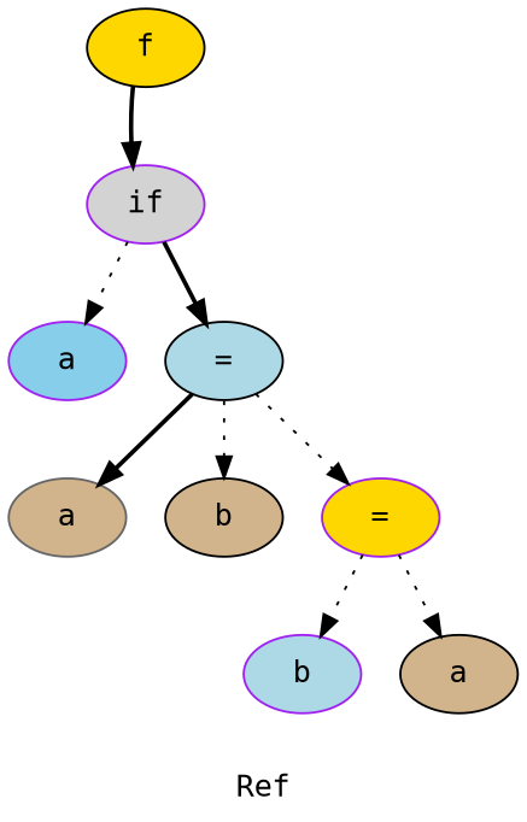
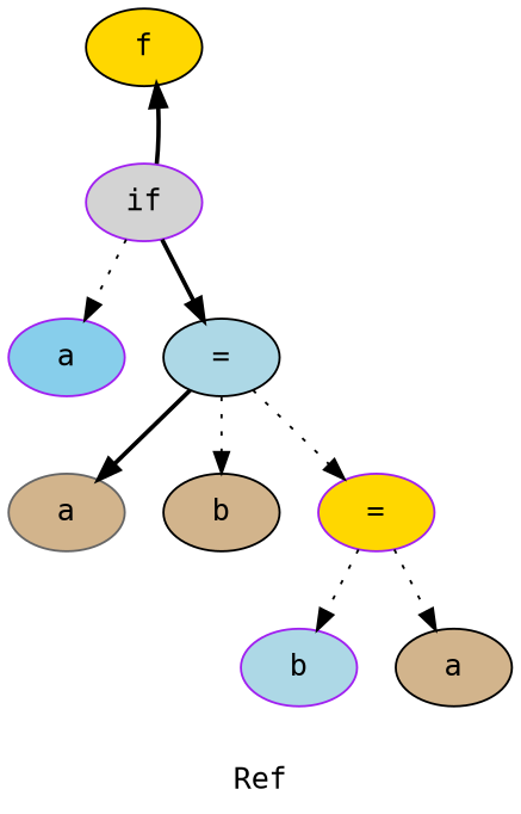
  digraph {
    label=Ref
    fontname="DejaVu Sans Mono"
    node [style=filled fillcolor=tan color=black fontname="DejaVu Sans Mono"]
    edge [style=dotted fontname="DejaVu Sans Mono"]
    n1 [label=f fillcolor=gold]
    n2 [label=if fillcolor=lightgrey color=purple]
    n3 [label=a fillcolor=skyblue color=purple]
    n4 [label="=" fillcolor=lightblue]
    n5 [label=a color=gray40]
    n6 [label=b]
    n7 [label="=" fillcolor=gold color=purple]
    n8 [label=b fillcolor=lightblue color=purple]
    n9 [label=a]
-   n1 -> n2 [style=bold]
+   n2 -> n1 [style=bold]
    n2 -> n3
    n2 -> n4 [style=bold]
    n4 -> n5 [style=bold]
    n4 -> n6
    n4 -> n7
    n7 -> n8
    n7 -> n9
  }
